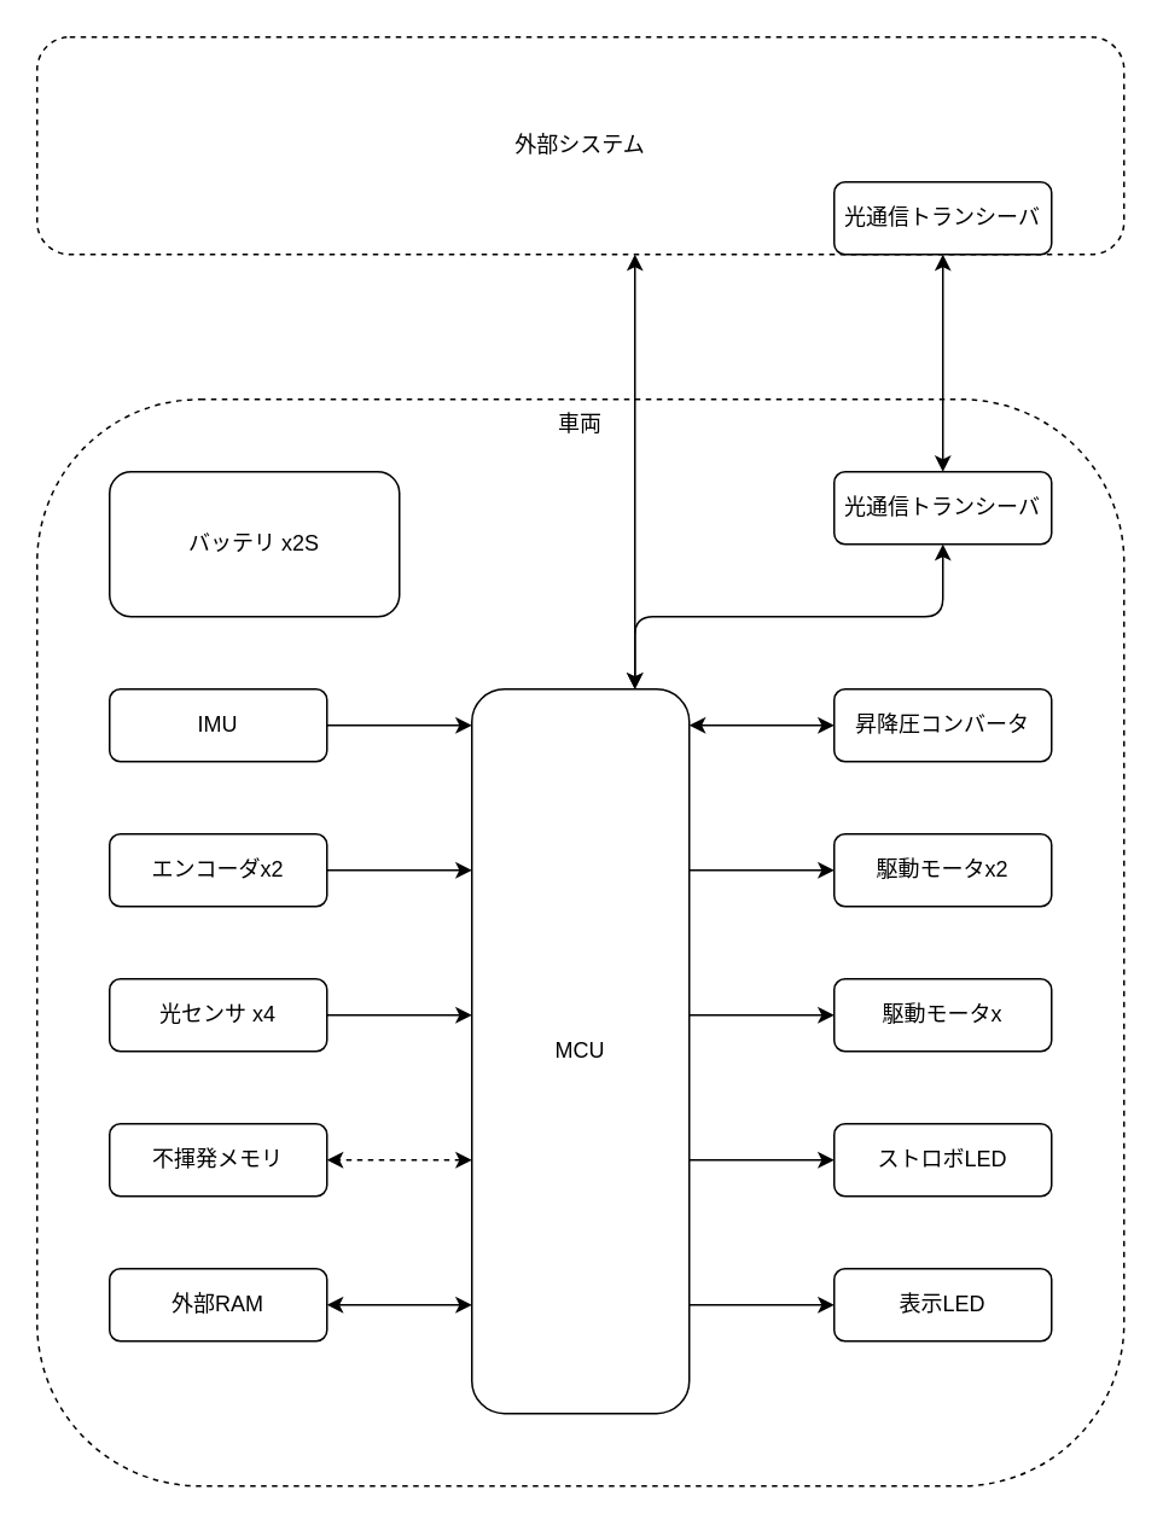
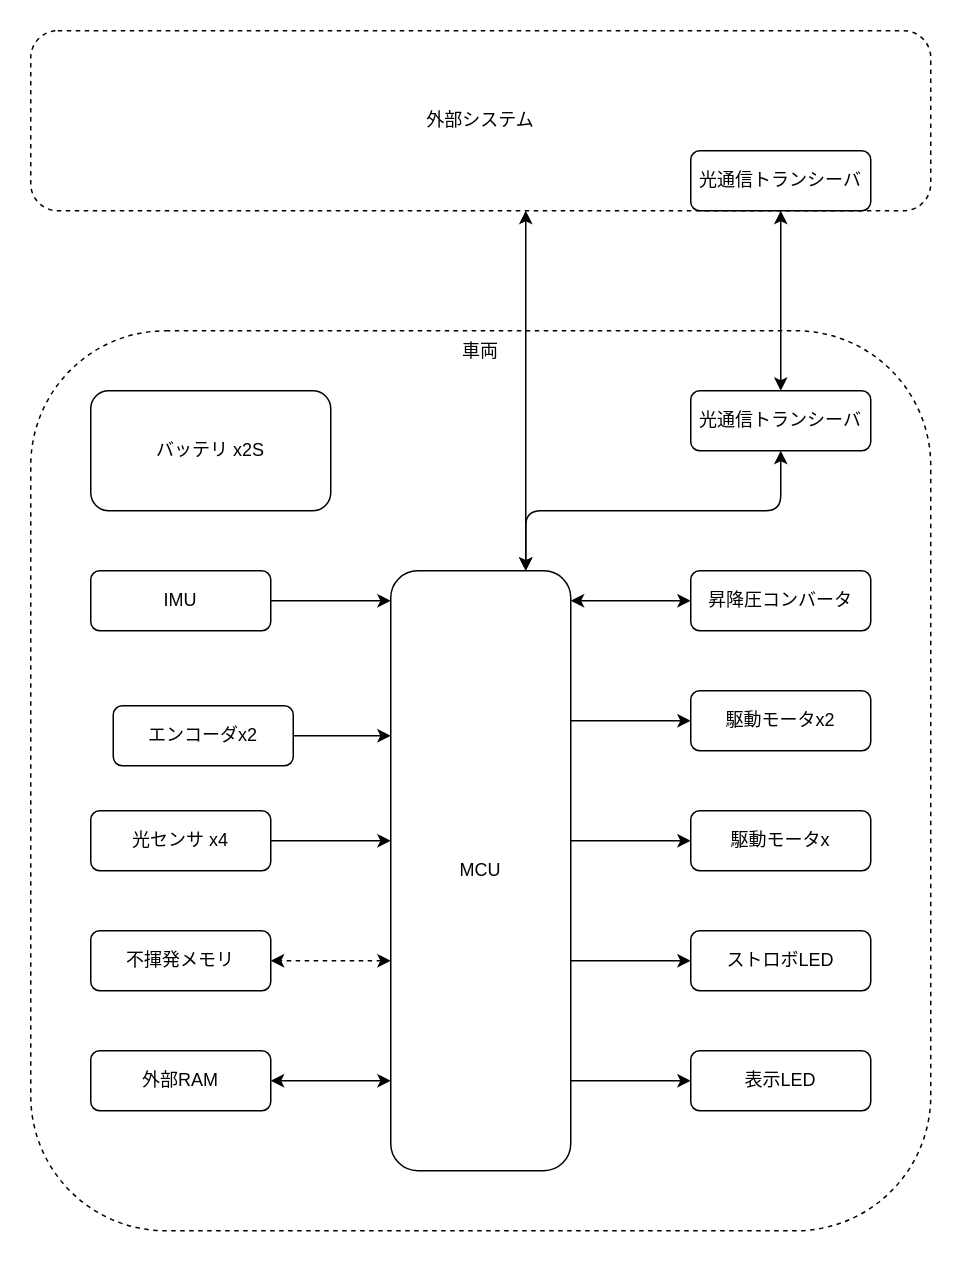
  <mxCell id="0" />
  <mxCell id="1" parent="0" />
  <mxCell id="2" value="車両" style="rounded=1;whiteSpace=wrap;html=1;dashed=1;verticalAlign=top;" parent="1" vertex="1"><mxGeometry x="20" y="220" width="600" height="600" as="geometry" /></mxCell>
  <mxCell id="3" style="edgeStyle=elbowEdgeStyle;elbow=vertical;html=1;" parent="1" source="4" target="17" edge="1"><mxGeometry relative="1" as="geometry" /></mxCell>
  <mxCell id="4" value="IMU" style="rounded=1;whiteSpace=wrap;html=1;" parent="1" vertex="1"><mxGeometry x="60" y="380" width="120" height="40" as="geometry" /></mxCell>
  <mxCell id="5" value="" style="edgeStyle=elbowEdgeStyle;html=1;elbow=vertical;" parent="1" source="6" target="17" edge="1"><mxGeometry relative="1" as="geometry" /></mxCell>
- <mxCell id="6" value="エンコーダx2" style="rounded=1;whiteSpace=wrap;html=1;" parent="1" vertex="1"><mxGeometry x="60" y="460" width="120" height="40" as="geometry" /></mxCell>
+ <mxCell id="6" value="エンコーダx2" style="rounded=1;whiteSpace=wrap;html=1;" parent="1" vertex="1"><mxGeometry x="75" y="470" width="120" height="40" as="geometry" /></mxCell>
  <mxCell id="7" style="edgeStyle=elbowEdgeStyle;html=1;elbow=vertical;" parent="1" source="8" target="17" edge="1"><mxGeometry relative="1" as="geometry" /></mxCell>
  <mxCell id="8" value="光センサ x4" style="rounded=1;whiteSpace=wrap;html=1;" parent="1" vertex="1"><mxGeometry x="60" y="540" width="120" height="40" as="geometry" /></mxCell>
  <mxCell id="9" value="" style="edgeStyle=elbowEdgeStyle;html=1;elbow=vertical;" parent="1" source="17" target="18" edge="1"><mxGeometry relative="1" as="geometry" /></mxCell>
  <mxCell id="10" value="" style="edgeStyle=elbowEdgeStyle;html=1;elbow=vertical;" parent="1" source="17" target="19" edge="1"><mxGeometry relative="1" as="geometry" /></mxCell>
  <mxCell id="11" style="edgeStyle=elbowEdgeStyle;elbow=vertical;html=1;startArrow=classic;startFill=1;dashed=1;" parent="1" source="17" target="20" edge="1"><mxGeometry relative="1" as="geometry" /></mxCell>
  <mxCell id="12" style="edgeStyle=elbowEdgeStyle;elbow=vertical;html=1;startArrow=classic;startFill=1;" parent="1" source="17" target="21" edge="1"><mxGeometry relative="1" as="geometry" /></mxCell>
  <mxCell id="13" value="" style="edgeStyle=elbowEdgeStyle;elbow=vertical;html=1;startArrow=classic;startFill=1;exitX=0.75;exitY=0;exitDx=0;exitDy=0;" parent="1" source="17" target="22" edge="1"><mxGeometry relative="1" as="geometry"><Array as="points"><mxPoint x="350" y="260" /></Array></mxGeometry></mxCell>
  <mxCell id="14" style="edgeStyle=elbowEdgeStyle;elbow=vertical;html=1;startArrow=classic;startFill=1;exitX=0.75;exitY=0;exitDx=0;exitDy=0;" parent="1" source="17" target="25" edge="1"><mxGeometry relative="1" as="geometry"><Array as="points"><mxPoint x="360" y="340" /><mxPoint x="380" y="340" /><mxPoint x="440" y="340" /></Array></mxGeometry></mxCell>
  <mxCell id="15" style="edgeStyle=elbowEdgeStyle;html=1;elbow=vertical;" edge="1" parent="1" source="17" target="27"><mxGeometry relative="1" as="geometry" /></mxCell>
  <mxCell id="16" style="edgeStyle=elbowEdgeStyle;elbow=vertical;html=1;startArrow=none;startFill=0;" edge="1" parent="1" source="17" target="30"><mxGeometry relative="1" as="geometry" /></mxCell>
  <mxCell id="17" value="MCU" style="rounded=1;whiteSpace=wrap;html=1;" parent="1" vertex="1"><mxGeometry x="260" y="380" width="120" height="400" as="geometry" /></mxCell>
  <mxCell id="18" value="駆動モータx2" style="rounded=1;whiteSpace=wrap;html=1;" parent="1" vertex="1"><mxGeometry x="460" y="460" width="120" height="40" as="geometry" /></mxCell>
  <mxCell id="19" value="駆動モータx" style="rounded=1;whiteSpace=wrap;html=1;" parent="1" vertex="1"><mxGeometry x="460" y="540" width="120" height="40" as="geometry" /></mxCell>
  <mxCell id="20" value="不揮発メモリ" style="rounded=1;whiteSpace=wrap;html=1;" parent="1" vertex="1"><mxGeometry x="60" y="620" width="120" height="40" as="geometry" /></mxCell>
  <mxCell id="21" value="昇降圧コンバータ" style="rounded=1;whiteSpace=wrap;html=1;" parent="1" vertex="1"><mxGeometry x="460" y="380" width="120" height="40" as="geometry" /></mxCell>
  <mxCell id="22" value="外部システム" style="rounded=1;whiteSpace=wrap;html=1;dashed=1;" parent="1" vertex="1"><mxGeometry x="20" y="20" width="600" height="120" as="geometry" /></mxCell>
  <mxCell id="23" value="バッテリ x2S" style="rounded=1;whiteSpace=wrap;html=1;" parent="1" vertex="1"><mxGeometry x="60" y="260" width="160" height="80" as="geometry" /></mxCell>
  <mxCell id="24" style="edgeStyle=elbowEdgeStyle;elbow=vertical;html=1;startArrow=classic;startFill=1;" parent="1" source="25" target="26" edge="1"><mxGeometry relative="1" as="geometry" /></mxCell>
  <mxCell id="25" value="光通信トランシーバ" style="rounded=1;whiteSpace=wrap;html=1;" parent="1" vertex="1"><mxGeometry x="460" y="260" width="120" height="40" as="geometry" /></mxCell>
  <mxCell id="26" value="光通信トランシーバ" style="rounded=1;whiteSpace=wrap;html=1;" parent="1" vertex="1"><mxGeometry x="460" y="100" width="120" height="40" as="geometry" /></mxCell>
  <mxCell id="27" value="ストロボLED" style="rounded=1;whiteSpace=wrap;html=1;" vertex="1" parent="1"><mxGeometry x="460" y="620" width="120" height="40" as="geometry" /></mxCell>
  <mxCell id="28" style="edgeStyle=elbowEdgeStyle;elbow=vertical;html=1;startArrow=classic;startFill=1;" edge="1" parent="1" source="29" target="17"><mxGeometry relative="1" as="geometry" /></mxCell>
  <mxCell id="29" value="外部RAM" style="rounded=1;whiteSpace=wrap;html=1;" vertex="1" parent="1"><mxGeometry x="60" y="700" width="120" height="40" as="geometry" /></mxCell>
  <mxCell id="30" value="表示LED" style="rounded=1;whiteSpace=wrap;html=1;" vertex="1" parent="1"><mxGeometry x="460" y="700" width="120" height="40" as="geometry" /></mxCell>
